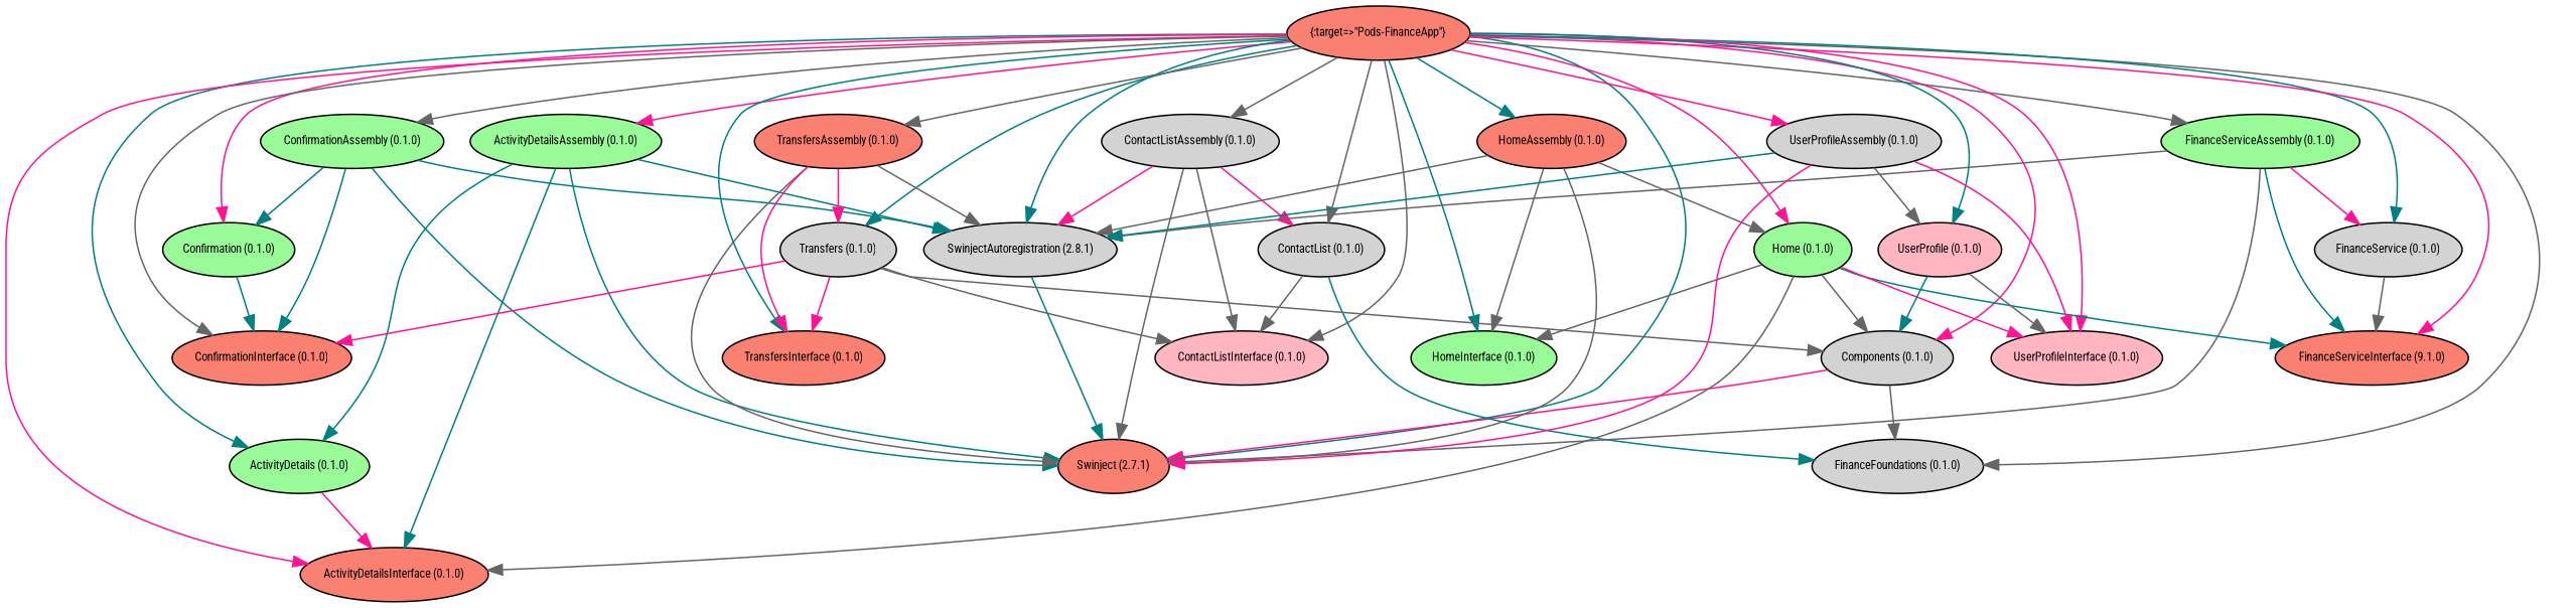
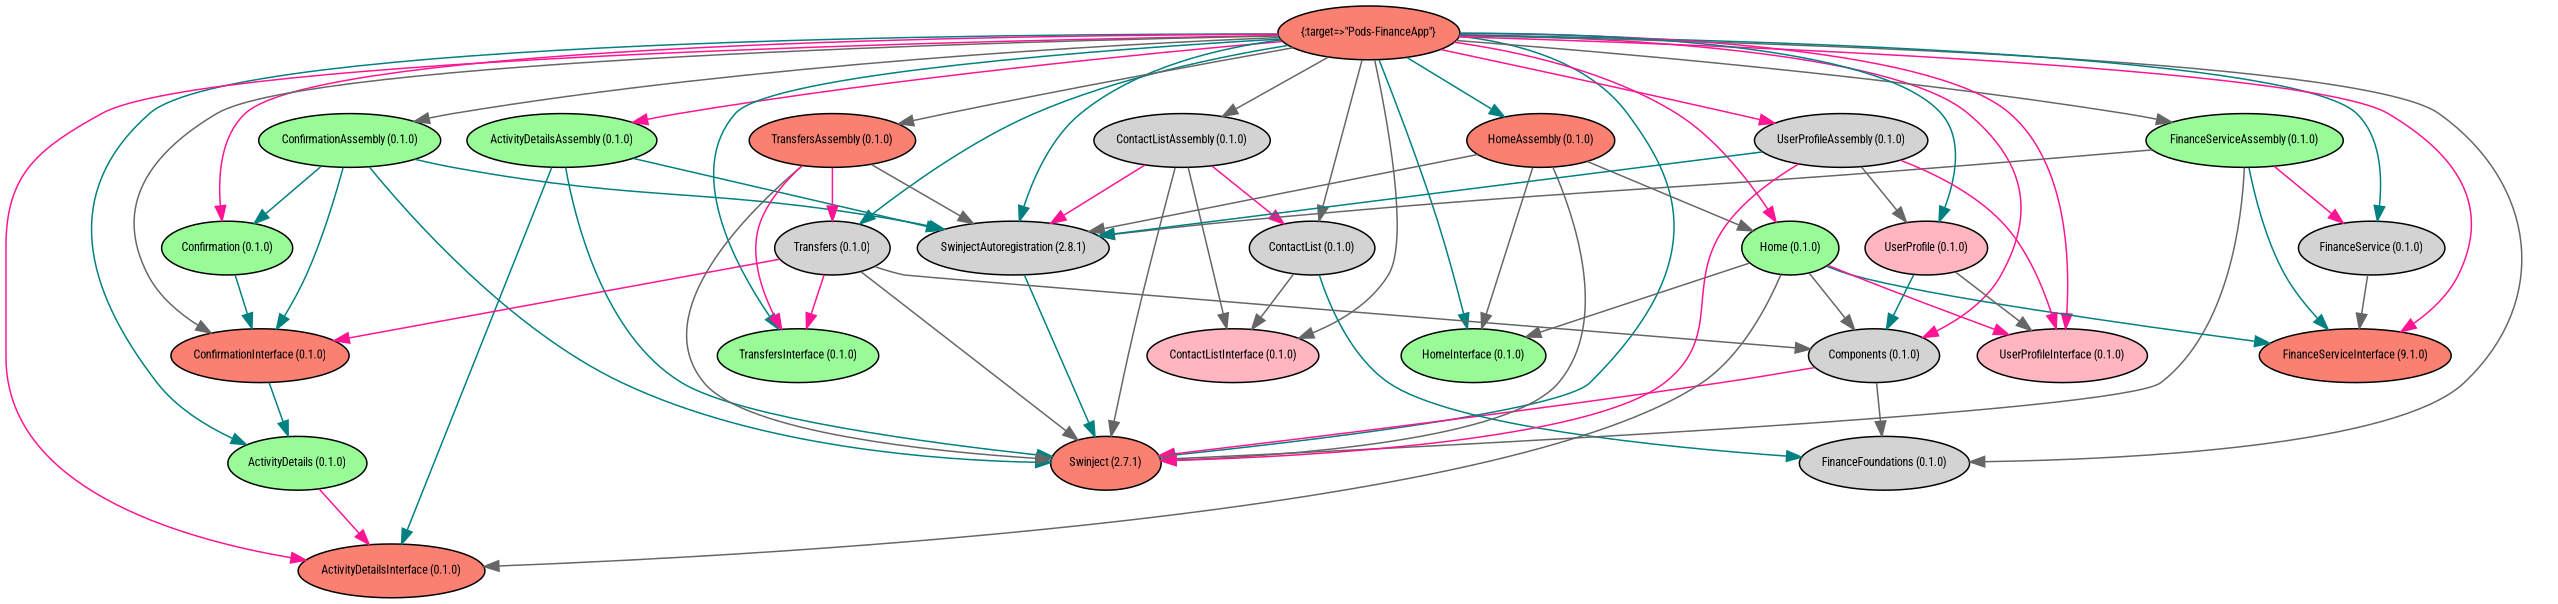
  digraph {
    fontname="Roboto Condensed"
    node [fillcolor=salmon fontname="Roboto Condensed" fontsize=8 style=filled]
    edge [color=gray40 fontname="Roboto Condensed" fontsize=8]
    n1 [label="{:target=>\"Pods-FinanceApp\"}"]
    n2 [fillcolor=palegreen label="ActivityDetails (0.1.0)"]
    n3 [label="ActivityDetailsInterface (0.1.0)"]
    n4 [fillcolor=palegreen label="ActivityDetailsAssembly (0.1.0)"]
    n5 [label="Swinject (2.7.1)"]
    n6 [fillcolor=lightgrey label="SwinjectAutoregistration (2.8.1)"]
    n7 [fillcolor=lightgrey label="Components (0.1.0)"]
    n8 [fillcolor=lightgrey label="FinanceFoundations (0.1.0)"]
    n9 [fillcolor=palegreen label="Confirmation (0.1.0)"]
    n10 [label="ConfirmationInterface (0.1.0)"]
    n11 [fillcolor=palegreen label="ConfirmationAssembly (0.1.0)"]
    n12 [fillcolor=lightgrey label="ContactList (0.1.0)"]
    n13 [fillcolor=lightpink label="ContactListInterface (0.1.0)"]
    n14 [fillcolor=lightgrey label="ContactListAssembly (0.1.0)"]
    n15 [fillcolor=lightgrey label="FinanceService (0.1.0)"]
    n16 [label="FinanceServiceInterface (9.1.0)"]
    n17 [fillcolor=palegreen label="FinanceServiceAssembly (0.1.0)"]
    n18 [fillcolor=palegreen label="Home (0.1.0)"]
    n19 [fillcolor=palegreen label="HomeInterface (0.1.0)"]
    n20 [fillcolor=lightpink label="UserProfileInterface (0.1.0)"]
    n21 [label="HomeAssembly (0.1.0)"]
    n22 [fillcolor=lightgrey label="Transfers (0.1.0)"]
-   n23 [label="TransfersInterface (0.1.0)"]
+   n23 [fillcolor=palegreen label="TransfersInterface (0.1.0)"]
    n24 [label="TransfersAssembly (0.1.0)"]
    n25 [fillcolor=lightpink label="UserProfile (0.1.0)"]
    n26 [fillcolor=lightgrey label="UserProfileAssembly (0.1.0)"]
    n1 -> n2 [color=teal]
    n1 -> n3 [color=deeppink]
    n1 -> n4 [color=deeppink]
    n1 -> n5 [color=teal]
    n1 -> n6 [color=teal]
    n1 -> n7 [color=deeppink]
    n1 -> n8
    n1 -> n9 [color=deeppink]
    n1 -> n10
    n1 -> n11
    n1 -> n12
    n1 -> n13
    n1 -> n14
    n1 -> n15 [color=teal]
    n1 -> n16 [color=deeppink]
    n1 -> n17
    n1 -> n18 [color=deeppink]
    n1 -> n19 [color=teal]
    n1 -> n20 [color=deeppink]
    n1 -> n21 [color=teal]
    n1 -> n22 [color=teal]
    n1 -> n23 [color=teal]
    n1 -> n24
    n1 -> n25 [color=teal]
    n1 -> n26 [color=deeppink]
    n2 -> n3 [color=deeppink]
-   n4 -> n2 [color=teal]
+   n10 -> n2 [color=teal]
    n4 -> n3 [color=teal]
    n4 -> n5 [color=teal]
    n4 -> n6 [color=teal]
    n6 -> n5 [color=teal]
    n7 -> n5 [color=deeppink]
    n7 -> n8
    n9 -> n10 [color=teal]
    n11 -> n5 [color=teal]
    n11 -> n6 [color=teal]
    n11 -> n9 [color=teal]
    n11 -> n10 [color=teal]
    n12 -> n8 [color=teal]
    n12 -> n13
    n14 -> n5
    n14 -> n6 [color=deeppink]
    n14 -> n12 [color=deeppink]
    n14 -> n13
    n15 -> n16
    n17 -> n5
    n17 -> n6
    n17 -> n15 [color=deeppink]
    n17 -> n16 [color=teal]
    n18 -> n3
    n18 -> n7
    n18 -> n16 [color=teal]
    n18 -> n19
    n18 -> n20 [color=deeppink]
    n21 -> n5
    n21 -> n6
    n21 -> n18
    n21 -> n19
    n22 -> n7
    n22 -> n10 [color=deeppink]
-   n22 -> n13
+   n22 -> n5
    n22 -> n23 [color=deeppink]
    n24 -> n5
    n24 -> n6
    n24 -> n22 [color=deeppink]
    n24 -> n23 [color=deeppink]
    n25 -> n7 [color=teal]
    n25 -> n20
    n26 -> n5 [color=deeppink]
    n26 -> n6 [color=teal]
    n26 -> n20 [color=deeppink]
    n26 -> n25
  }
